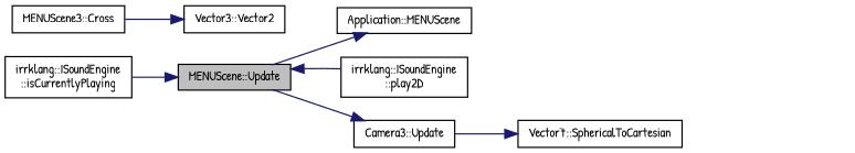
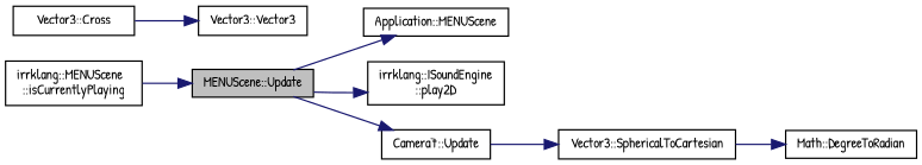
  digraph {
    fontname="Patrick Hand"
    rankdir=LR
    node [color=black fontname="Patrick Hand" fontsize=10 shape=record]
    edge [color=midnightblue fontname="Patrick Hand" fontsize=10 labelfontname=Helvetica labelfontsize=10 style=solid]
    n1 [fillcolor=grey75 fontcolor=black height=0.2 label="MENUScene::Update" style=filled width=0.4]
    n2 [height=0.2 label="Application::MENUScene" width=0.4]
    n3 [height=0.2 label="irrklang::ISoundEngine\l::play2D" width=0.4]
-   n4 [height=0.2 label="Camera3::Update" width=0.4]
-   n5 [height=0.2 label="irrklang::ISoundEngine\l::isCurrentlyPlaying" width=0.4]
-   n6 [height=0.2 label="Vector7::SphericalToCartesian" width=0.4]
-   n7 [height=0.2 label="MENUScene3::Cross" width=0.4]
-   n8 [height=0.2 label="Vector3::Vector2" width=0.4]
+   n4 [height=0.2 label="Camera7::Update" width=0.4]
+   n5 [height=0.2 label="irrklang::MENUScene\l::isCurrentlyPlaying" width=0.4]
+   n6 [height=0.2 label="Vector3::SphericalToCartesian" width=0.4]
+   n7 [height=0.2 label="Vector3::Cross" width=0.4]
+   n8 [height=0.2 label="Vector3::Vector3" width=0.4]
+   n9 [height=0.2 label="Math::DegreeToRadian" width=0.4]
    n1 -> n2
-   n3 -> n1
+   n1 -> n3
    n1 -> n4
    n4 -> n6
    n5 -> n1
+   n6 -> n9
    n7 -> n8
  }
